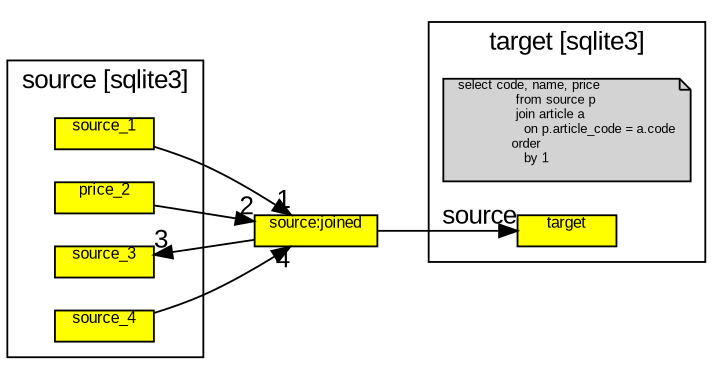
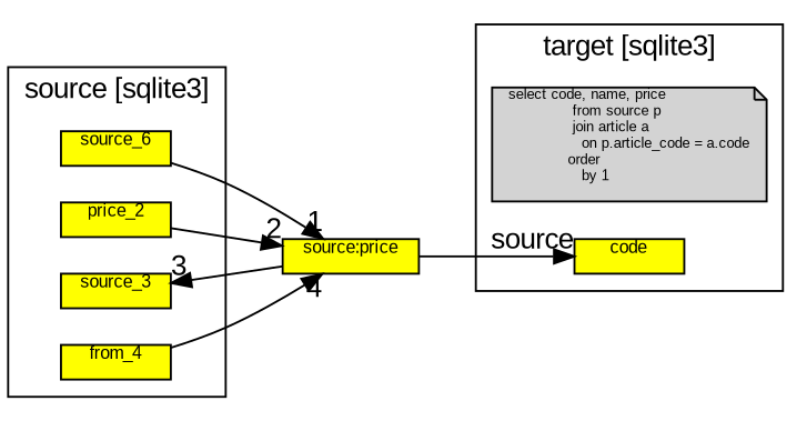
  digraph {
    fontname="Liberation Sans"
    rankdir=LR
    splines=true
    node [fillcolor=yellow fontname="Liberation Sans" fontsize=8.5 labelloc=t shape=box style=filled]
    edge [fontname="Liberation Sans"]
-   n1 [height=0.2 label=source_1]
+   n1 [height=0.2 label=source_6]
    n2 [height=0.2 label=price_2]
    n3 [height=0.2 label=source_3]
-   n4 [height=0.2 label=source_4]
+   n4 [height=0.2 label=from_4]
    "select code, name, price\l              from source p\l              join article a\l                on p.article_code = a.code\l             order\l                by 1\l" [fontsize=7.0 shape=note fillcolor=""]
-   n6 [height=0.2 label=target]
-   n7 [height=0.2 label="source:joined"]
+   n6 [height=0.2 label=code]
+   n7 [height=0.2 label="source:price"]
    subgraph cluster_1 {
      label="source [sqlite3]"
      n1
      n2
      n3
      n4
    }
    subgraph cluster_2 {
      label="target [sqlite3]"
      "select code, name, price\l              from source p\l              join article a\l                on p.article_code = a.code\l             order\l                by 1\l"
      n6
    }
    n1 -> n7 [headlabel=1]
    n2 -> n7 [headlabel=2]
    n4 -> n7 [headlabel=4]
    n7 -> n3 [headlabel=3]
    n7 -> n6 [headlabel=source]
  }
